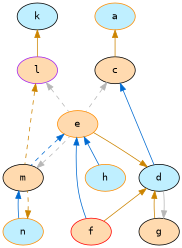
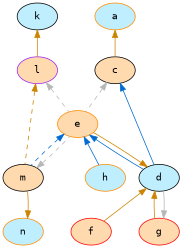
  digraph {
    fontname="DejaVu Sans Mono"
    node [color=black fillcolor="#ffdaaf" fontcolor="#000000" fontname="DejaVu Sans Mono" fontsize=14 shape=oval style=filled]
    edge [color="#cc8400" dir=back fontname="DejaVu Sans Mono" style=solid]
    c
    e [color=darkorange]
    d [fillcolor="#bfefff"]
    m
    h [color=darkorange fillcolor="#bfefff"]
    f [color=red]
-   g
+   g [color=red]
    l [color=purple]
    n [color=darkorange fillcolor="#bfefff"]
    a [color=darkorange fillcolor="#bfefff"]
    k [fillcolor="#bfefff"]
    c -> e [color="#b7b7b7" style=dashed]
    c -> d [color="#006ad1"]
-   e -> f [color="#006ad1"]
+   e -> d [color="#006ad1"]
    e -> m [color="#006ad1" style=dashed]
    e -> h [color="#006ad1"]
    d -> e
    d -> f
    d -> g
    m -> e [color="#b7b7b7" style=dashed]
-   m -> n [color="#006ad1"]
    g -> d [color="#b7b7b7"]
    l -> e [color="#b7b7b7" style=dashed]
    l -> m [style=dashed]
-   n -> m [style=dashed]
+   n -> m
    a -> c
    k -> l
  }
